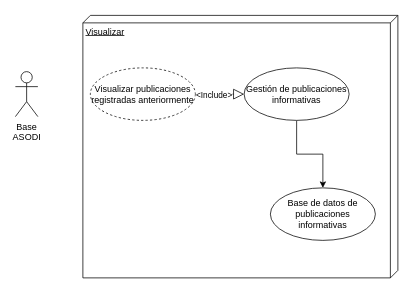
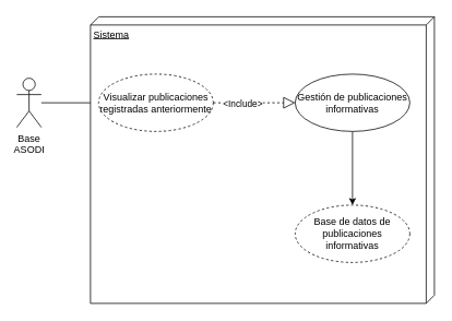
  <mxCell id="0" />
  <mxCell id="1" parent="0" />
+ <mxCell id="2" style="edgeStyle=orthogonalEdgeStyle;rounded=0;orthogonalLoop=1;jettySize=auto;html=1;entryX=0;entryY=0.5;entryDx=0;entryDy=0;" parent="1" source="3" target="5" edge="1"><mxGeometry relative="1" as="geometry" /></mxCell>
  <mxCell id="3" value="Base &lt;br&gt;ASODI" style="shape=umlActor;verticalLabelPosition=bottom;verticalAlign=top;html=1;" parent="1" vertex="1"><mxGeometry x="20" y="95" width="30" height="60" as="geometry" /></mxCell>
- <mxCell id="4" value="Visualizar&lt;br&gt;" style="verticalAlign=top;align=left;spacingTop=8;spacingLeft=2;spacingRight=12;shape=cube;size=10;direction=south;fontStyle=4;html=1;whiteSpace=wrap;" parent="1" vertex="1"><mxGeometry x="110" y="20" width="420" height="350" as="geometry" /></mxCell>
+ <mxCell id="4" value="Sistema&lt;br&gt;" style="verticalAlign=top;align=left;spacingTop=8;spacingLeft=2;spacingRight=12;shape=cube;size=10;direction=south;fontStyle=4;html=1;whiteSpace=wrap;" parent="1" vertex="1"><mxGeometry x="110" y="20" width="420" height="350" as="geometry" /></mxCell>
  <mxCell id="5" value="Visualizar publicaciones registradas anteriormente" style="ellipse;whiteSpace=wrap;html=1;dashed=1;" parent="1" vertex="1"><mxGeometry x="120" y="90" width="140" height="70" as="geometry" /></mxCell>
  <mxCell id="6" value="" style="endArrow=block;dashed=1;endFill=0;endSize=12;html=1;rounded=0;exitX=1;exitY=0.5;exitDx=0;exitDy=0;entryX=0;entryY=0.5;entryDx=0;entryDy=0;" parent="1" source="5" target="9" edge="1"><mxGeometry width="160" relative="1" as="geometry"><mxPoint x="270" y="200" as="sourcePoint" /><mxPoint x="430" y="200" as="targetPoint" /></mxGeometry></mxCell>
  <mxCell id="7" value="&amp;lt;Include&amp;gt;" style="edgeLabel;html=1;align=center;verticalAlign=middle;resizable=0;points=[];" parent="6" vertex="1" connectable="0"><mxGeometry x="-0.333" relative="1" as="geometry"><mxPoint x="2" as="offset" /></mxGeometry></mxCell>
  <mxCell id="8" style="edgeStyle=orthogonalEdgeStyle;rounded=0;orthogonalLoop=1;jettySize=auto;html=1;" parent="1" source="9" target="10" edge="1"><mxGeometry relative="1" as="geometry" /></mxCell>
- <mxCell id="9" value="Gestión de publicaciones informativas" style="ellipse;whiteSpace=wrap;html=1;" parent="1" vertex="1"><mxGeometry x="325" y="90" width="140" height="70" as="geometry" /></mxCell>
- <mxCell id="10" value="Base de datos de publicaciones informativas" style="ellipse;whiteSpace=wrap;html=1;" parent="1" vertex="1"><mxGeometry x="360" y="250" width="140" height="70" as="geometry" /></mxCell>
+ <mxCell id="9" value="Gestión de publicaciones informativas" style="ellipse;whiteSpace=wrap;html=1;" parent="1" vertex="1"><mxGeometry x="360" y="90" width="140" height="70" as="geometry" /></mxCell>
+ <mxCell id="10" value="Base de datos de publicaciones informativas" style="ellipse;whiteSpace=wrap;html=1;dashed=1;" parent="1" vertex="1"><mxGeometry x="360" y="250" width="140" height="70" as="geometry" /></mxCell>
